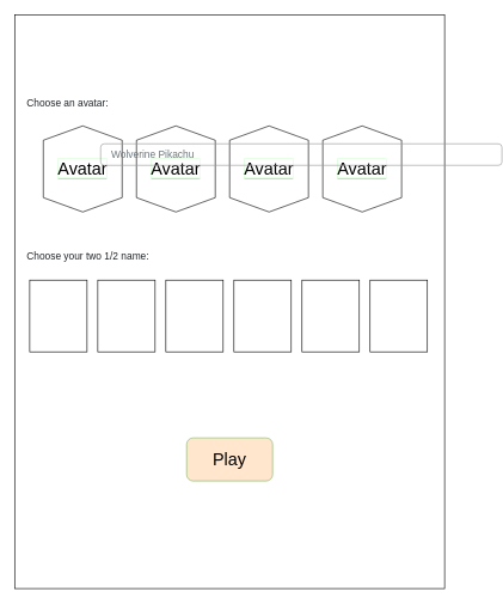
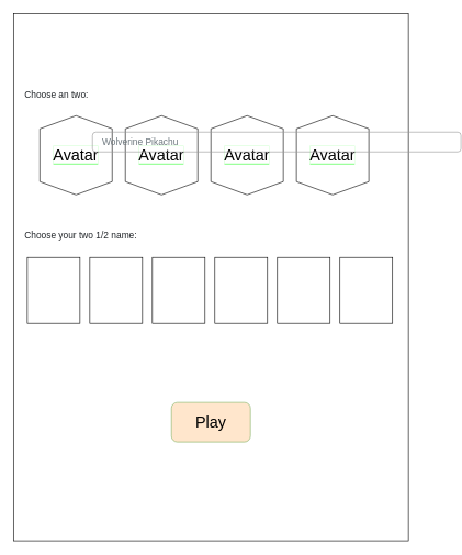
  <mxCell id="0" />
  <mxCell id="1" parent="0" />
  <mxCell id="2" value="" style="rounded=0;whiteSpace=wrap;html=1;" parent="1" vertex="1"><mxGeometry x="20" y="20" width="600" height="800" as="geometry" /></mxCell>
  <mxCell id="3" value="&lt;font style=&quot;font-size: 24px;&quot;&gt;Play&lt;/font&gt;" style="rounded=1;whiteSpace=wrap;html=1;fillColor=#ffe6cc;strokeColor=#82b366;" parent="1" vertex="1"><mxGeometry x="260" y="610" width="120" height="60" as="geometry" /></mxCell>
  <mxCell id="4" value="&lt;span style=&quot;background-color: rgb(255, 255, 255);&quot;&gt;Avatar&lt;/span&gt;" style="shape=hexagon;perimeter=hexagonPerimeter2;whiteSpace=wrap;html=1;fixedSize=1;labelBackgroundColor=#99FF99;fontSize=24;rotation=90;horizontal=0;" parent="1" vertex="1"><mxGeometry x="55" y="180" width="120" height="110" as="geometry" /></mxCell>
  <mxCell id="5" value="&lt;span style=&quot;background-color: rgb(255, 255, 255);&quot;&gt;Avatar&lt;/span&gt;" style="shape=hexagon;perimeter=hexagonPerimeter2;whiteSpace=wrap;html=1;fixedSize=1;labelBackgroundColor=#99FF99;fontSize=24;rotation=90;horizontal=0;" vertex="1" parent="1"><mxGeometry x="185" y="180" width="120" height="110" as="geometry" /></mxCell>
  <mxCell id="6" value="&lt;span style=&quot;background-color: rgb(255, 255, 255);&quot;&gt;Avatar&lt;/span&gt;" style="shape=hexagon;perimeter=hexagonPerimeter2;whiteSpace=wrap;html=1;fixedSize=1;labelBackgroundColor=#99FF99;fontSize=24;rotation=90;horizontal=0;" vertex="1" parent="1"><mxGeometry x="315" y="180" width="120" height="110" as="geometry" /></mxCell>
  <mxCell id="7" value="&lt;span style=&quot;background-color: rgb(255, 255, 255);&quot;&gt;Avatar&lt;/span&gt;" style="shape=hexagon;perimeter=hexagonPerimeter2;whiteSpace=wrap;html=1;fixedSize=1;labelBackgroundColor=#99FF99;fontSize=24;rotation=90;horizontal=0;" vertex="1" parent="1"><mxGeometry x="445" y="180" width="120" height="110" as="geometry" /></mxCell>
  <mxCell id="8" value="Wolverine Pikachu" style="html=1;shadow=0;dashed=0;shape=mxgraph.bootstrap.rrect;rSize=5;fillColor=none;strokeColor=#999999;align=left;spacing=15;fontSize=14;fontColor=#6C767D;" vertex="1" parent="1"><mxGeometry width="560" height="30" relative="1" as="geometry"><mxPoint x="140" y="200" as="offset" /></mxGeometry></mxCell>
- <mxCell id="9" value="Choose an avatar:" style="fillColor=none;strokeColor=none;align=left;fontSize=14;fontColor=#212529;" vertex="1" parent="1"><mxGeometry x="35" y="122" width="260" height="40" as="geometry" /></mxCell>
+ <mxCell id="9" value="Choose an two:" style="fillColor=none;strokeColor=none;align=left;fontSize=14;fontColor=#212529;" vertex="1" parent="1"><mxGeometry x="35" y="122" width="260" height="40" as="geometry" /></mxCell>
  <mxCell id="10" value="Choose your two 1/2 name:" style="fillColor=none;strokeColor=none;align=left;fontSize=14;fontColor=#212529;" vertex="1" parent="1"><mxGeometry x="35" y="335" width="260" height="40" as="geometry" /></mxCell>
  <mxCell id="11" value="" style="rounded=0;whiteSpace=wrap;html=1;" vertex="1" parent="1"><mxGeometry x="41" y="390" width="80" height="100" as="geometry" /></mxCell>
  <mxCell id="12" value="" style="rounded=0;whiteSpace=wrap;html=1;" vertex="1" parent="1"><mxGeometry x="136" y="390" width="80" height="100" as="geometry" /></mxCell>
  <mxCell id="13" value="" style="rounded=0;whiteSpace=wrap;html=1;" vertex="1" parent="1"><mxGeometry x="231" y="390" width="80" height="100" as="geometry" /></mxCell>
  <mxCell id="14" value="" style="rounded=0;whiteSpace=wrap;html=1;" vertex="1" parent="1"><mxGeometry x="326" y="390" width="80" height="100" as="geometry" /></mxCell>
  <mxCell id="15" value="" style="rounded=0;whiteSpace=wrap;html=1;" vertex="1" parent="1"><mxGeometry x="421" y="390" width="80" height="100" as="geometry" /></mxCell>
  <mxCell id="16" value="" style="rounded=0;whiteSpace=wrap;html=1;" vertex="1" parent="1"><mxGeometry x="516" y="390" width="80" height="100" as="geometry" /></mxCell>
